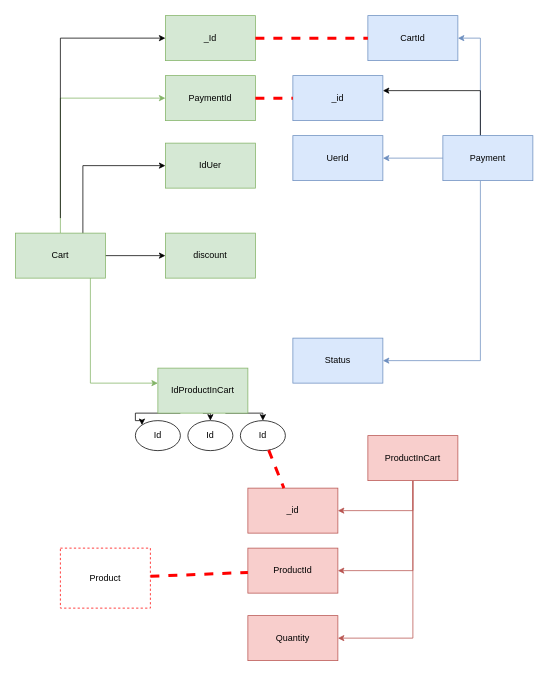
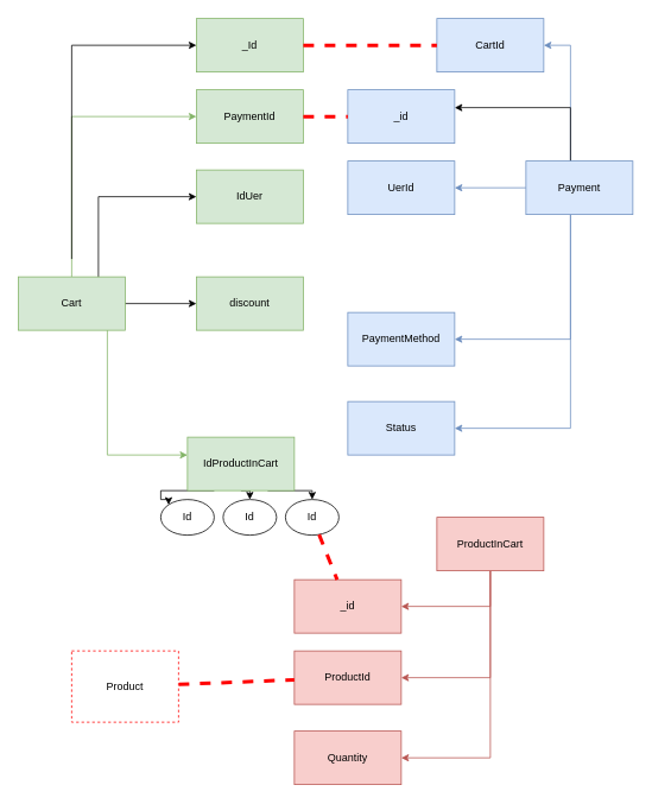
  <mxCell id="0" />
  <mxCell id="1" parent="0" />
  <mxCell id="2" value="" style="edgeStyle=orthogonalEdgeStyle;rounded=0;orthogonalLoop=1;jettySize=auto;html=1;fillColor=#d5e8d4;strokeColor=#82b366;exitX=0.5;exitY=0;exitDx=0;exitDy=0;entryX=0;entryY=0.5;entryDx=0;entryDy=0;" edge="1" parent="1" source="6" target="8"><mxGeometry relative="1" as="geometry"><Array as="points"><mxPoint x="80" y="130" /></Array></mxGeometry></mxCell>
  <mxCell id="3" value="" style="edgeStyle=orthogonalEdgeStyle;rounded=0;orthogonalLoop=1;jettySize=auto;html=1;entryX=0;entryY=0.5;entryDx=0;entryDy=0;" edge="1" parent="1" target="26"><mxGeometry relative="1" as="geometry"><mxPoint x="80" y="289.94" as="sourcePoint" /><mxPoint x="220" y="169.999" as="targetPoint" /><Array as="points"><mxPoint x="80" y="50" /></Array></mxGeometry></mxCell>
  <mxCell id="4" style="edgeStyle=orthogonalEdgeStyle;rounded=0;orthogonalLoop=1;jettySize=auto;html=1;exitX=1;exitY=0.5;exitDx=0;exitDy=0;entryX=0;entryY=0.5;entryDx=0;entryDy=0;" edge="1" parent="1" source="6" target="7"><mxGeometry relative="1" as="geometry"><Array as="points"><mxPoint x="110" y="340" /><mxPoint x="110" y="220" /></Array></mxGeometry></mxCell>
  <mxCell id="5" value="" style="edgeStyle=orthogonalEdgeStyle;rounded=0;orthogonalLoop=1;jettySize=auto;html=1;" edge="1" parent="1" source="6" target="36"><mxGeometry relative="1" as="geometry" /></mxCell>
  <mxCell id="6" value="Cart" style="rounded=0;whiteSpace=wrap;html=1;fillColor=#d5e8d4;strokeColor=#82b366;" vertex="1" parent="1"><mxGeometry x="20" y="310" width="120" height="60" as="geometry" /></mxCell>
  <mxCell id="7" value="IdUer" style="rounded=0;whiteSpace=wrap;html=1;fillColor=#d5e8d4;strokeColor=#82b366;" vertex="1" parent="1"><mxGeometry x="220" y="190" width="120" height="60" as="geometry" /></mxCell>
  <mxCell id="8" value="PaymentId" style="rounded=0;whiteSpace=wrap;html=1;fillColor=#d5e8d4;strokeColor=#82b366;" vertex="1" parent="1"><mxGeometry x="220" y="100" width="120" height="60" as="geometry" /></mxCell>
  <mxCell id="9" value="" style="edgeStyle=orthogonalEdgeStyle;rounded=0;orthogonalLoop=1;jettySize=auto;html=1;fillColor=#dae8fc;strokeColor=#6c8ebf;" edge="1" parent="1" source="14" target="15"><mxGeometry relative="1" as="geometry" /></mxCell>
  <mxCell id="10" value="" style="edgeStyle=orthogonalEdgeStyle;rounded=0;orthogonalLoop=1;jettySize=auto;html=1;fillColor=#dae8fc;strokeColor=#6c8ebf;" edge="1" parent="1" source="14" target="16"><mxGeometry relative="1" as="geometry"><Array as="points"><mxPoint x="640" y="50" /></Array></mxGeometry></mxCell>
+ <mxCell id="11" value="" style="edgeStyle=orthogonalEdgeStyle;rounded=0;orthogonalLoop=1;jettySize=auto;html=1;fillColor=#dae8fc;strokeColor=#6c8ebf;" edge="1" parent="1" source="14" target="17"><mxGeometry relative="1" as="geometry"><Array as="points"><mxPoint x="640" y="380" /></Array></mxGeometry></mxCell>
  <mxCell id="12" value="" style="edgeStyle=orthogonalEdgeStyle;rounded=0;orthogonalLoop=1;jettySize=auto;html=1;fillColor=#dae8fc;strokeColor=#6c8ebf;" edge="1" parent="1" source="14" target="18"><mxGeometry relative="1" as="geometry"><Array as="points"><mxPoint x="640" y="480" /></Array></mxGeometry></mxCell>
  <mxCell id="13" value="" style="edgeStyle=orthogonalEdgeStyle;rounded=0;orthogonalLoop=1;jettySize=auto;html=1;" edge="1" parent="1" source="14" target="33"><mxGeometry relative="1" as="geometry"><Array as="points"><mxPoint x="640" y="120" /></Array></mxGeometry></mxCell>
  <mxCell id="14" value="Payment" style="rounded=0;whiteSpace=wrap;html=1;fillColor=#dae8fc;strokeColor=#6c8ebf;" vertex="1" parent="1"><mxGeometry x="590" y="180" width="120" height="60" as="geometry" /></mxCell>
  <mxCell id="15" value="UerId" style="rounded=0;whiteSpace=wrap;html=1;fillColor=#dae8fc;strokeColor=#6c8ebf;" vertex="1" parent="1"><mxGeometry x="390" y="180" width="120" height="60" as="geometry" /></mxCell>
  <mxCell id="16" value="CartId" style="rounded=0;whiteSpace=wrap;html=1;fillColor=#dae8fc;strokeColor=#6c8ebf;" vertex="1" parent="1"><mxGeometry x="490" y="20" width="120" height="60" as="geometry" /></mxCell>
+ <mxCell id="17" value="PaymentMethod" style="rounded=0;whiteSpace=wrap;html=1;fillColor=#dae8fc;strokeColor=#6c8ebf;" vertex="1" parent="1"><mxGeometry x="390" y="350" width="120" height="60" as="geometry" /></mxCell>
  <mxCell id="18" value="Status" style="rounded=0;whiteSpace=wrap;html=1;fillColor=#dae8fc;strokeColor=#6c8ebf;" vertex="1" parent="1"><mxGeometry x="390" y="450" width="120" height="60" as="geometry" /></mxCell>
  <mxCell id="19" value="" style="edgeStyle=orthogonalEdgeStyle;rounded=0;orthogonalLoop=1;jettySize=auto;html=1;fillColor=#f8cecc;strokeColor=#b85450;" edge="1" parent="1" source="22" target="23"><mxGeometry relative="1" as="geometry"><Array as="points"><mxPoint x="550" y="680" /></Array></mxGeometry></mxCell>
  <mxCell id="20" value="" style="edgeStyle=orthogonalEdgeStyle;rounded=0;orthogonalLoop=1;jettySize=auto;html=1;fillColor=#f8cecc;strokeColor=#b85450;" edge="1" parent="1" source="22" target="24"><mxGeometry relative="1" as="geometry"><Array as="points"><mxPoint x="550" y="760" /></Array></mxGeometry></mxCell>
  <mxCell id="21" value="" style="edgeStyle=orthogonalEdgeStyle;rounded=0;orthogonalLoop=1;jettySize=auto;html=1;fillColor=#f8cecc;strokeColor=#b85450;" edge="1" parent="1" source="22" target="25"><mxGeometry relative="1" as="geometry"><Array as="points"><mxPoint x="550" y="850" /></Array></mxGeometry></mxCell>
  <mxCell id="22" value="ProductInCart" style="rounded=0;whiteSpace=wrap;html=1;fillColor=#f8cecc;strokeColor=#b85450;" vertex="1" parent="1"><mxGeometry x="490" y="580" width="120" height="60" as="geometry" /></mxCell>
  <mxCell id="23" value="_id" style="rounded=0;whiteSpace=wrap;html=1;fillColor=#f8cecc;strokeColor=#b85450;" vertex="1" parent="1"><mxGeometry x="330" y="650" width="120" height="60" as="geometry" /></mxCell>
  <mxCell id="24" value="ProductId" style="rounded=0;whiteSpace=wrap;html=1;fillColor=#f8cecc;strokeColor=#b85450;" vertex="1" parent="1"><mxGeometry x="330" y="730" width="120" height="60" as="geometry" /></mxCell>
  <mxCell id="25" value="Quantity" style="rounded=0;whiteSpace=wrap;html=1;fillColor=#f8cecc;strokeColor=#b85450;" vertex="1" parent="1"><mxGeometry x="330" y="820" width="120" height="60" as="geometry" /></mxCell>
  <mxCell id="26" value="_Id" style="rounded=0;whiteSpace=wrap;html=1;fillColor=#d5e8d4;strokeColor=#82b366;" vertex="1" parent="1"><mxGeometry x="220" y="20" width="120" height="60" as="geometry" /></mxCell>
  <mxCell id="27" value="" style="edgeStyle=orthogonalEdgeStyle;rounded=0;orthogonalLoop=1;jettySize=auto;html=1;fillColor=#d5e8d4;strokeColor=#82b366;" edge="1" parent="1" source="6" target="31"><mxGeometry relative="1" as="geometry"><mxPoint x="80" y="310" as="sourcePoint" /><mxPoint x="280" y="370" as="targetPoint" /><Array as="points"><mxPoint x="120" y="510" /></Array></mxGeometry></mxCell>
  <mxCell id="28" style="edgeStyle=orthogonalEdgeStyle;rounded=0;orthogonalLoop=1;jettySize=auto;html=1;exitX=0.25;exitY=1;exitDx=0;exitDy=0;entryX=0;entryY=0;entryDx=0;entryDy=0;" edge="1" parent="1" source="31" target="32"><mxGeometry relative="1" as="geometry"><Array as="points"><mxPoint x="180" y="550" /><mxPoint x="180" y="560" /><mxPoint x="189" y="560" /></Array></mxGeometry></mxCell>
  <mxCell id="29" style="edgeStyle=orthogonalEdgeStyle;rounded=0;orthogonalLoop=1;jettySize=auto;html=1;exitX=0.5;exitY=1;exitDx=0;exitDy=0;entryX=0.5;entryY=0;entryDx=0;entryDy=0;" edge="1" parent="1" source="31" target="34"><mxGeometry relative="1" as="geometry" /></mxCell>
  <mxCell id="30" style="edgeStyle=orthogonalEdgeStyle;rounded=0;orthogonalLoop=1;jettySize=auto;html=1;exitX=0.75;exitY=1;exitDx=0;exitDy=0;entryX=0.5;entryY=0;entryDx=0;entryDy=0;" edge="1" parent="1" source="31" target="35"><mxGeometry relative="1" as="geometry"><Array as="points"><mxPoint x="350" y="550" /></Array></mxGeometry></mxCell>
  <mxCell id="31" value="IdProductInCart" style="rounded=0;whiteSpace=wrap;html=1;fillColor=#d5e8d4;strokeColor=#82b366;" vertex="1" parent="1"><mxGeometry x="210" y="490" width="120" height="60" as="geometry" /></mxCell>
  <mxCell id="32" value="Id" style="ellipse;whiteSpace=wrap;html=1;" vertex="1" parent="1"><mxGeometry x="180" y="560" width="60" height="40" as="geometry" /></mxCell>
  <mxCell id="33" value="_id" style="rounded=0;whiteSpace=wrap;html=1;fillColor=#dae8fc;strokeColor=#6c8ebf;" vertex="1" parent="1"><mxGeometry x="390" y="100" width="120" height="60" as="geometry" /></mxCell>
  <mxCell id="34" value="Id" style="ellipse;whiteSpace=wrap;html=1;" vertex="1" parent="1"><mxGeometry x="250" y="560" width="60" height="40" as="geometry" /></mxCell>
  <mxCell id="35" value="Id" style="ellipse;whiteSpace=wrap;html=1;" vertex="1" parent="1"><mxGeometry x="320" y="560" width="60" height="40" as="geometry" /></mxCell>
  <mxCell id="36" value="discount" style="rounded=0;whiteSpace=wrap;html=1;fillColor=#d5e8d4;strokeColor=#82b366;" vertex="1" parent="1"><mxGeometry x="220" y="310" width="120" height="60" as="geometry" /></mxCell>
  <mxCell id="37" value="" style="endArrow=none;dashed=1;html=1;rounded=0;entryX=0;entryY=0.5;entryDx=0;entryDy=0;exitX=1;exitY=0.5;exitDx=0;exitDy=0;strokeColor=#ff0000;strokeWidth=4;" edge="1" parent="1" source="8" target="33"><mxGeometry width="50" height="50" relative="1" as="geometry"><mxPoint x="300" y="320" as="sourcePoint" /><mxPoint x="350" y="270" as="targetPoint" /></mxGeometry></mxCell>
  <mxCell id="38" value="" style="endArrow=none;dashed=1;html=1;rounded=0;strokeColor=#ff0000;strokeWidth=4;" edge="1" parent="1" source="35" target="23"><mxGeometry width="50" height="50" relative="1" as="geometry"><mxPoint x="360.473" y="628.742" as="sourcePoint" /><mxPoint x="353" y="660" as="targetPoint" /></mxGeometry></mxCell>
  <mxCell id="39" value="" style="endArrow=none;dashed=1;html=1;rounded=0;strokeColor=#ff0000;strokeWidth=4;" edge="1" parent="1" source="26" target="16"><mxGeometry width="50" height="50" relative="1" as="geometry"><mxPoint x="350" y="140" as="sourcePoint" /><mxPoint x="400" y="140" as="targetPoint" /></mxGeometry></mxCell>
  <mxCell id="40" value="" style="endArrow=none;dashed=1;html=1;rounded=0;strokeColor=#ff0000;strokeWidth=4;" edge="1" parent="1" source="41" target="24"><mxGeometry width="50" height="50" relative="1" as="geometry"><mxPoint x="120" y="680" as="sourcePoint" /><mxPoint x="388" y="660" as="targetPoint" /></mxGeometry></mxCell>
  <mxCell id="41" value="Product" style="rounded=0;whiteSpace=wrap;html=1;dashed=1;strokeColor=#FF0000;" vertex="1" parent="1"><mxGeometry x="80" y="730" width="120" height="80" as="geometry" /></mxCell>
